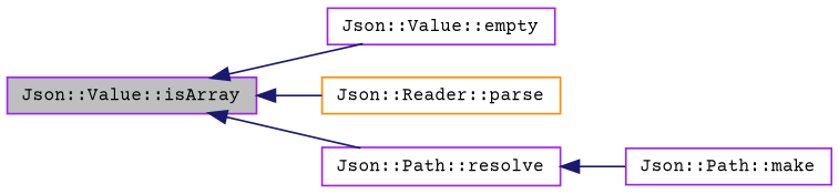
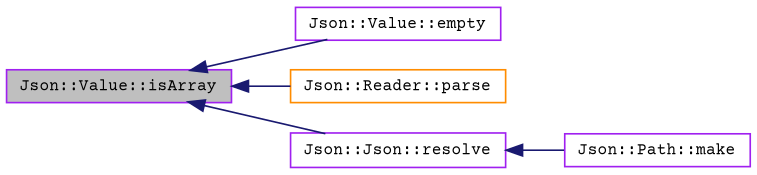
  digraph {
    fontname="Courier Prime"
    rankdir=LR
    node [color=purple fillcolor=white fontname="Courier Prime" fontsize=10 shape=record style=filled]
    edge [color=midnightblue dir=back fontname="Courier Prime" fontsize=10 labelfontname=FreeSans labelfontsize=10 style=solid]
    n1 [fillcolor=grey75 fontcolor=black height=0.2 label="Json::Value::isArray" width=0.4]
    n2 [height=0.2 label="Json::Value::empty" width=0.4]
    n3 [color=darkorange height=0.2 label="Json::Reader::parse" width=0.4]
-   n4 [height=0.2 label="Json::Path::resolve" width=0.4]
+   n4 [height=0.2 label="Json::Json::resolve" width=0.4]
    n5 [height=0.2 label="Json::Path::make" width=0.4]
    n1 -> n2
    n1 -> n3
    n1 -> n4
    n4 -> n5
  }
